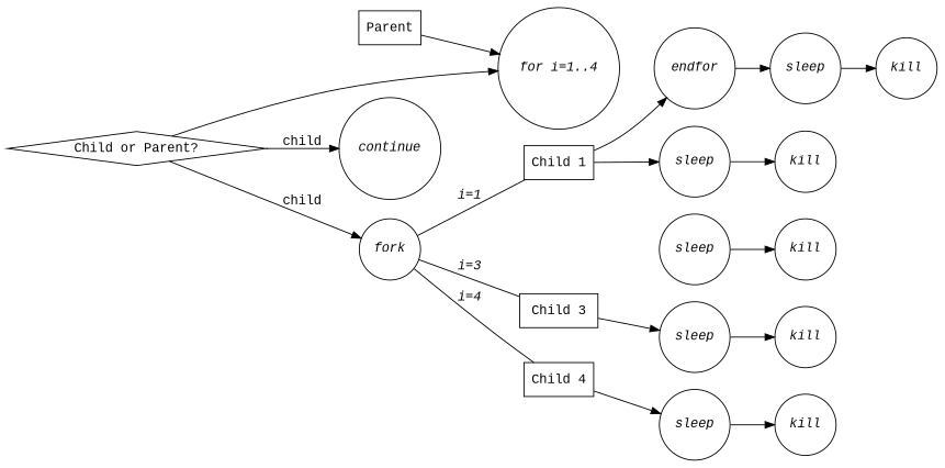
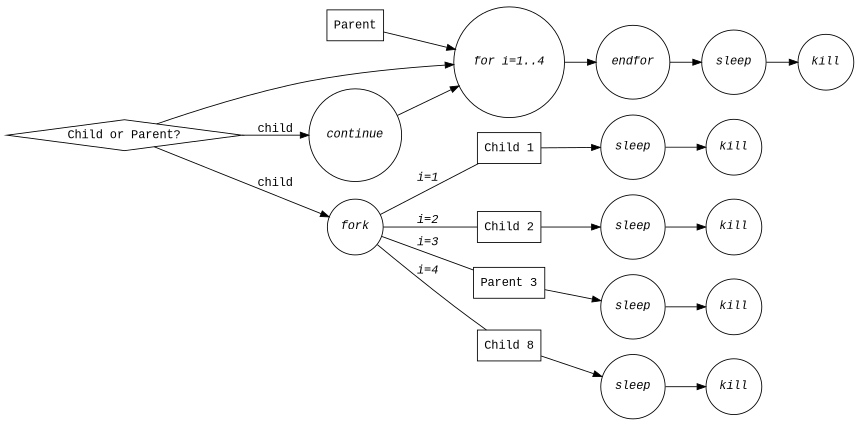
  digraph {
    fontname="Liberation Mono"
    rankdir=LR
    node [fontname="Liberation Mono" shape=circle]
    edge [fontname="Liberation Mono"]
    n1 [label=Parent shape=box]
    n2 [label=<<i>for i=1..4</i>>]
    n3 [label=<<i>endfor</i>>]
    n4 [label="Child or Parent?" shape=diamond]
    n5 [label=<<i>continue</i>>]
    n6 [label=<<i>fork</i>>]
    n7 [label=<<i>sleep</i>>]
    n8 [label="Child 1" shape=box]
-   n10 [label="Child 3" shape=box]
-   n11 [label="Child 4" shape=box]
+   n9 [label="Child 2" shape=box]
+   n10 [label="Parent 3" shape=box]
+   n11 [label="Child 8" shape=box]
    n12 [label=<<i>sleep</i>>]
    n13 [label=<<i>sleep</i>>]
    n14 [label=<<i>sleep</i>>]
    n15 [label=<<i>sleep</i>>]
    n16 [label=<<i>kill</i>>]
    n17 [label=<<i>kill</i>>]
    n18 [label=<<i>kill</i>>]
    n19 [label=<<i>kill</i>>]
    n20 [label=<<i>kill</i>>]
    n1 -> n2
-   n8 -> n3
+   n2 -> n3
    n3 -> n7
    n4 -> n2
    n4 -> n5 [label=child]
    n4 -> n6 [label=child]
+   n5 -> n2
    n6 -> n8 [dir=none label=<<i>i=1</i>>]
+   n6 -> n9 [dir=none label=<<i>i=2</i>>]
    n6 -> n10 [dir=none label=<<i>i=3</i>>]
    n6 -> n11 [dir=none label=<<i>i=4</i>>]
    n7 -> n20
    n8 -> n12
+   n9 -> n13
    n10 -> n14
    n11 -> n15
    n12 -> n16
    n13 -> n17
    n14 -> n18
    n15 -> n19
  }
